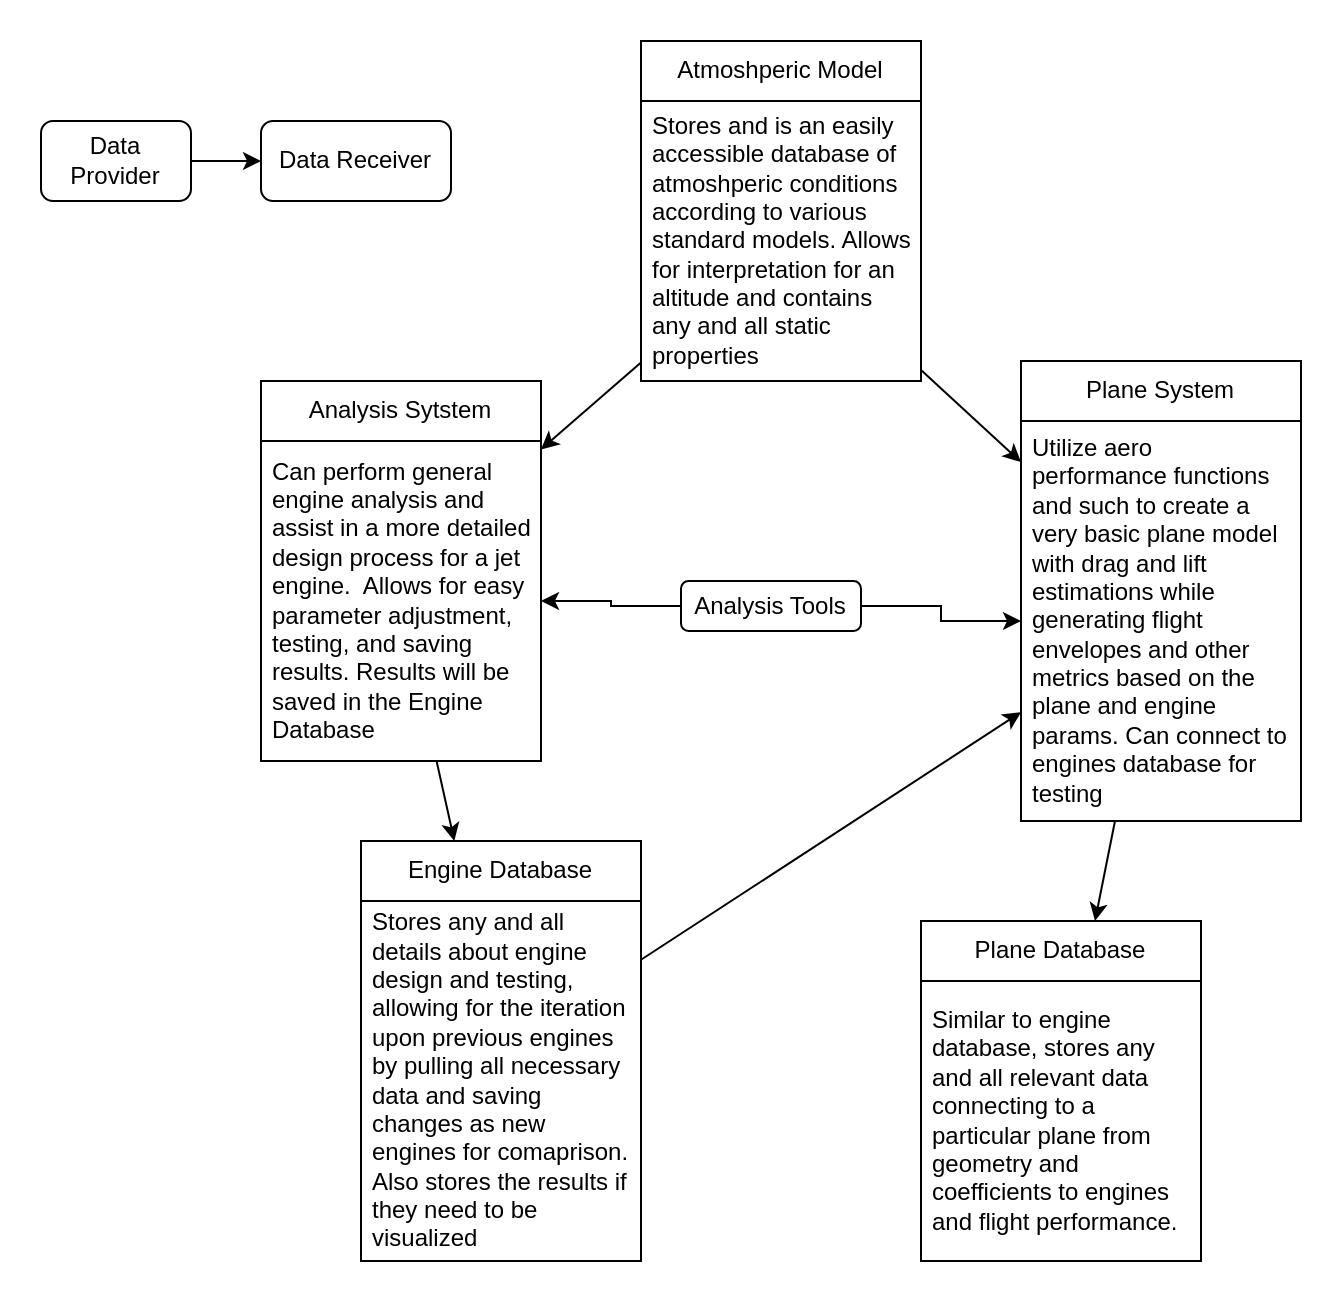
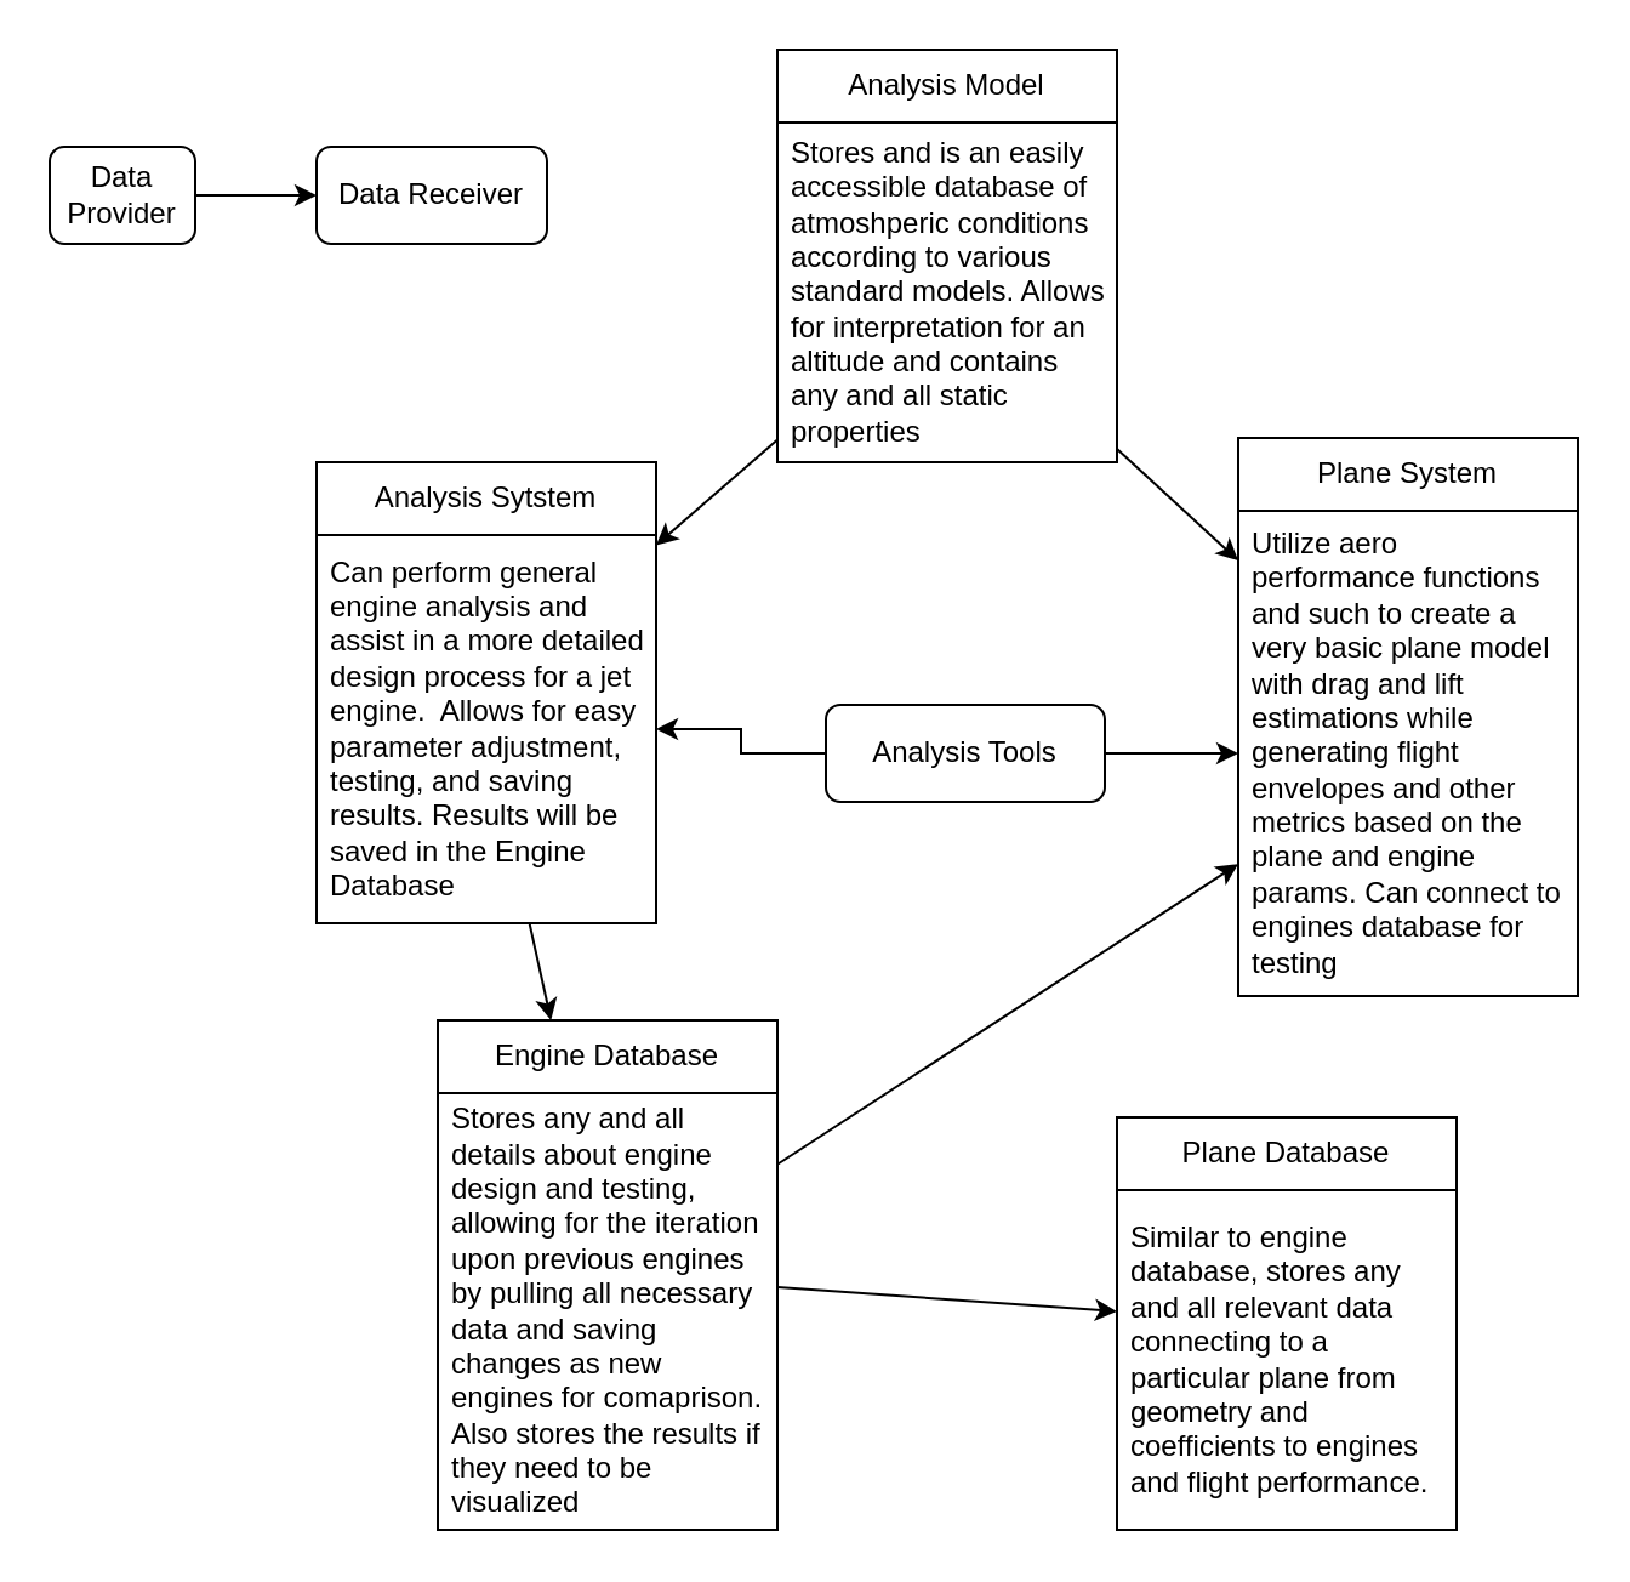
  <mxCell id="0" />
  <mxCell id="1" parent="0" />
- <mxCell id="2" value="Atmoshperic Model" style="swimlane;fontStyle=0;childLayout=stackLayout;horizontal=1;startSize=30;horizontalStack=0;resizeParent=1;resizeParentMax=0;resizeLast=0;collapsible=1;marginBottom=0;whiteSpace=wrap;html=1;" vertex="1" parent="1"><mxGeometry x="320" y="20" width="140" height="170" as="geometry" /></mxCell>
+ <mxCell id="2" value="Analysis Model" style="swimlane;fontStyle=0;childLayout=stackLayout;horizontal=1;startSize=30;horizontalStack=0;resizeParent=1;resizeParentMax=0;resizeLast=0;collapsible=1;marginBottom=0;whiteSpace=wrap;html=1;" vertex="1" parent="1"><mxGeometry x="320" y="20" width="140" height="170" as="geometry" /></mxCell>
  <mxCell id="3" value="Stores and is an easily accessible database of atmoshperic conditions according to various standard models. Allows for interpretation for an altitude and contains any and all static properties" style="text;strokeColor=none;fillColor=none;align=left;verticalAlign=middle;spacingLeft=4;spacingRight=4;overflow=hidden;points=[[0,0.5],[1,0.5]];portConstraint=eastwest;rotatable=0;whiteSpace=wrap;html=1;" vertex="1" parent="2"><mxGeometry y="30" width="140" height="140" as="geometry" /></mxCell>
  <mxCell id="4" value="Analysis Sytstem" style="swimlane;fontStyle=0;childLayout=stackLayout;horizontal=1;startSize=30;horizontalStack=0;resizeParent=1;resizeParentMax=0;resizeLast=0;collapsible=1;marginBottom=0;whiteSpace=wrap;html=1;" vertex="1" parent="1"><mxGeometry x="130" y="190" width="140" height="190" as="geometry" /></mxCell>
  <mxCell id="5" value="Can perform general engine analysis and assist in a more detailed design process for a jet engine.&amp;nbsp; Allows for easy parameter adjustment, testing, and saving results. Results will be saved in the Engine Database&amp;nbsp;" style="text;strokeColor=none;fillColor=none;align=left;verticalAlign=middle;spacingLeft=4;spacingRight=4;overflow=hidden;points=[[0,0.5],[1,0.5]];portConstraint=eastwest;rotatable=0;whiteSpace=wrap;html=1;" vertex="1" parent="4"><mxGeometry y="30" width="140" height="160" as="geometry" /></mxCell>
  <mxCell id="6" value="Plane System" style="swimlane;fontStyle=0;childLayout=stackLayout;horizontal=1;startSize=30;horizontalStack=0;resizeParent=1;resizeParentMax=0;resizeLast=0;collapsible=1;marginBottom=0;whiteSpace=wrap;html=1;" vertex="1" parent="1"><mxGeometry x="510" y="180" width="140" height="230" as="geometry" /></mxCell>
  <mxCell id="7" value="Utilize aero performance functions and such to create a very basic plane model with drag and lift estimations while generating flight envelopes and other metrics based on the plane and engine params. Can connect to engines database for testing" style="text;strokeColor=none;fillColor=none;align=left;verticalAlign=middle;spacingLeft=4;spacingRight=4;overflow=hidden;points=[[0,0.5],[1,0.5]];portConstraint=eastwest;rotatable=0;whiteSpace=wrap;html=1;" vertex="1" parent="6"><mxGeometry y="30" width="140" height="200" as="geometry" /></mxCell>
  <mxCell id="8" value="Engine Database" style="swimlane;fontStyle=0;childLayout=stackLayout;horizontal=1;startSize=30;horizontalStack=0;resizeParent=1;resizeParentMax=0;resizeLast=0;collapsible=1;marginBottom=0;whiteSpace=wrap;html=1;" vertex="1" parent="1"><mxGeometry x="180" y="420" width="140" height="210" as="geometry" /></mxCell>
  <mxCell id="9" value="Stores any and all details about engine design and testing, allowing for the iteration upon previous engines by pulling all necessary data and saving changes as new engines for comaprison. Also stores the results if they need to be visualized" style="text;strokeColor=none;fillColor=none;align=left;verticalAlign=middle;spacingLeft=4;spacingRight=4;overflow=hidden;points=[[0,0.5],[1,0.5]];portConstraint=eastwest;rotatable=0;whiteSpace=wrap;html=1;" vertex="1" parent="8"><mxGeometry y="30" width="140" height="180" as="geometry" /></mxCell>
  <mxCell id="10" value="Plane Database" style="swimlane;fontStyle=0;childLayout=stackLayout;horizontal=1;startSize=30;horizontalStack=0;resizeParent=1;resizeParentMax=0;resizeLast=0;collapsible=1;marginBottom=0;whiteSpace=wrap;html=1;" vertex="1" parent="1"><mxGeometry x="460" y="460" width="140" height="170" as="geometry" /></mxCell>
  <mxCell id="11" value="Similar to engine database, stores any and all relevant data connecting to a particular plane from geometry and coefficients to engines and flight performance." style="text;strokeColor=none;fillColor=none;align=left;verticalAlign=middle;spacingLeft=4;spacingRight=4;overflow=hidden;points=[[0,0.5],[1,0.5]];portConstraint=eastwest;rotatable=0;whiteSpace=wrap;html=1;" vertex="1" parent="10"><mxGeometry y="30" width="140" height="140" as="geometry" /></mxCell>
  <mxCell id="12" value="" style="endArrow=classic;html=1;rounded=0;" edge="1" parent="1" source="3" target="4"><mxGeometry width="50" height="50" relative="1" as="geometry"><mxPoint x="280" y="312" as="sourcePoint" /><mxPoint x="520" y="318" as="targetPoint" /></mxGeometry></mxCell>
  <mxCell id="13" value="" style="endArrow=classic;html=1;rounded=0;" edge="1" parent="1" source="3" target="6"><mxGeometry width="50" height="50" relative="1" as="geometry"><mxPoint x="325" y="150" as="sourcePoint" /><mxPoint x="280" y="206" as="targetPoint" /></mxGeometry></mxCell>
  <mxCell id="14" value="" style="endArrow=classic;html=1;rounded=0;" edge="1" parent="1" source="5" target="8"><mxGeometry width="50" height="50" relative="1" as="geometry"><mxPoint x="280" y="312" as="sourcePoint" /><mxPoint x="520" y="318" as="targetPoint" /></mxGeometry></mxCell>
- <mxCell id="15" value="" style="endArrow=classic;html=1;rounded=0;" edge="1" parent="1" source="6" target="10"><mxGeometry width="50" height="50" relative="1" as="geometry"><mxPoint x="280" y="297" as="sourcePoint" /><mxPoint x="520" y="303" as="targetPoint" /></mxGeometry></mxCell>
  <mxCell id="16" value="" style="endArrow=classic;html=1;rounded=0;" edge="1" parent="1" source="8" target="7"><mxGeometry width="50" height="50" relative="1" as="geometry"><mxPoint x="280" y="297" as="sourcePoint" /><mxPoint x="520" y="303" as="targetPoint" /></mxGeometry></mxCell>
+ <mxCell id="17" value="" style="endArrow=classic;html=1;rounded=0;" edge="1" parent="1" source="8" target="10"><mxGeometry width="50" height="50" relative="1" as="geometry"><mxPoint x="280" y="371" as="sourcePoint" /><mxPoint x="420" y="494" as="targetPoint" /></mxGeometry></mxCell>
  <mxCell id="18" value="" style="endArrow=classic;html=1;rounded=0;" edge="1" parent="1" source="19" target="20"><mxGeometry width="50" height="50" relative="1" as="geometry"><mxPoint x="120" y="120" as="sourcePoint" /><mxPoint x="120" y="70" as="targetPoint" /></mxGeometry></mxCell>
- <mxCell id="19" value="Data Provider" style="rounded=1;whiteSpace=wrap;html=1;" vertex="1" parent="1"><mxGeometry x="20" y="60" width="75" height="40" as="geometry" /></mxCell>
+ <mxCell id="19" value="Data Provider" style="rounded=1;whiteSpace=wrap;html=1;" vertex="1" parent="1"><mxGeometry x="20" y="60" width="60" height="40" as="geometry" /></mxCell>
  <mxCell id="20" value="Data Receiver" style="rounded=1;whiteSpace=wrap;html=1;" vertex="1" parent="1"><mxGeometry x="130" y="60" width="95" height="40" as="geometry" /></mxCell>
  <mxCell id="21" style="edgeStyle=orthogonalEdgeStyle;rounded=0;orthogonalLoop=1;jettySize=auto;html=1;" edge="1" parent="1" source="23" target="7"><mxGeometry relative="1" as="geometry" /></mxCell>
  <mxCell id="22" style="edgeStyle=orthogonalEdgeStyle;rounded=0;orthogonalLoop=1;jettySize=auto;html=1;" edge="1" parent="1" source="23" target="5"><mxGeometry relative="1" as="geometry" /></mxCell>
- <mxCell id="23" value="Analysis Tools" style="rounded=1;whiteSpace=wrap;html=1;" vertex="1" parent="1"><mxGeometry x="340" y="290" width="90" height="25" as="geometry" /></mxCell>
+ <mxCell id="23" value="Analysis Tools" style="rounded=1;whiteSpace=wrap;html=1;" vertex="1" parent="1"><mxGeometry x="340" y="290" width="115" height="40" as="geometry" /></mxCell>
